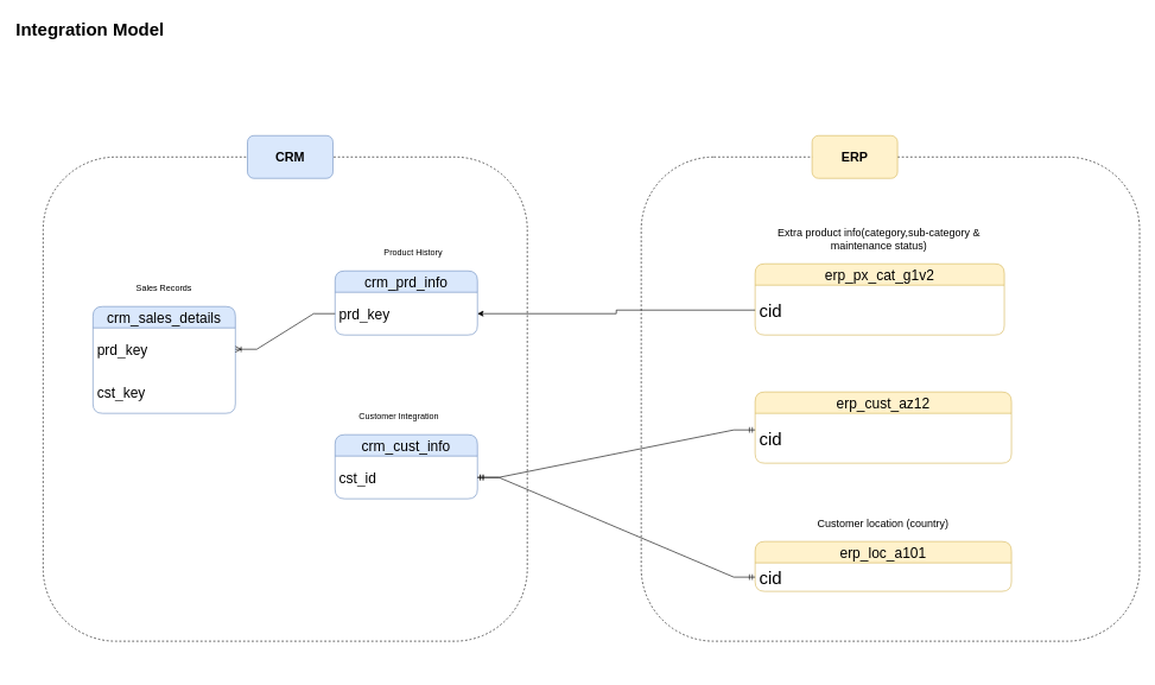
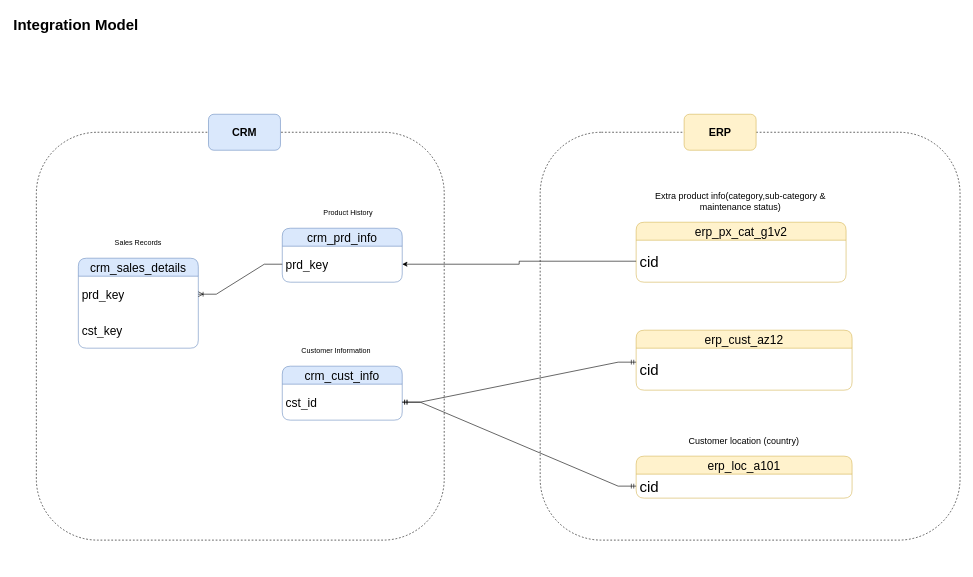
  <mxCell id="0" />
  <mxCell id="1" parent="0" />
  <mxCell id="2" value="" style="rounded=1;whiteSpace=wrap;html=1;fillColor=none;dashed=1;" parent="1" vertex="1"><mxGeometry x="60" y="220" width="680" height="680" as="geometry" /></mxCell>
  <mxCell id="3" value="" style="rounded=1;whiteSpace=wrap;html=1;fillColor=none;dashed=1;" parent="1" vertex="1"><mxGeometry x="900" y="220" width="700" height="680" as="geometry" /></mxCell>
  <mxCell id="4" value="Integration Model" style="rounded=0;whiteSpace=wrap;html=1;fontSize=25;align=left;fillColor=default;strokeColor=none;fontStyle=1" parent="1" vertex="1"><mxGeometry x="20" y="20" width="310" height="40" as="geometry" /></mxCell>
  <mxCell id="5" value="crm_prd_info" style="swimlane;fontStyle=0;childLayout=stackLayout;horizontal=1;startSize=30;horizontalStack=0;resizeParent=1;resizeParentMax=0;resizeLast=0;collapsible=1;marginBottom=0;whiteSpace=wrap;html=1;rounded=1;fillColor=#dae8fc;strokeColor=#6c8ebf;fontSize=20;" parent="1" vertex="1"><mxGeometry x="470" y="380" width="200" height="90" as="geometry" /></mxCell>
  <mxCell id="6" value="prd_key" style="text;align=left;verticalAlign=middle;spacingLeft=4;spacingRight=4;overflow=hidden;points=[[0,0.5],[1,0.5]];portConstraint=eastwest;rotatable=0;whiteSpace=wrap;html=1;fontSize=20;" parent="5" vertex="1"><mxGeometry y="30" width="200" height="60" as="geometry" /></mxCell>
  <mxCell id="7" value="Product History" style="rounded=0;whiteSpace=wrap;html=1;strokeColor=none;" parent="1" vertex="1"><mxGeometry x="500" y="340" width="160" height="30" as="geometry" /></mxCell>
  <mxCell id="8" value="crm_cust_info" style="swimlane;fontStyle=0;childLayout=stackLayout;horizontal=1;startSize=30;horizontalStack=0;resizeParent=1;resizeParentMax=0;resizeLast=0;collapsible=1;marginBottom=0;whiteSpace=wrap;html=1;rounded=1;fillColor=#dae8fc;strokeColor=#6c8ebf;fontSize=20;" parent="1" vertex="1"><mxGeometry x="470" y="610" width="200" height="90" as="geometry" /></mxCell>
  <mxCell id="9" value="cst_id" style="text;align=left;verticalAlign=middle;spacingLeft=4;spacingRight=4;overflow=hidden;points=[[0,0.5],[1,0.5]];portConstraint=eastwest;rotatable=0;whiteSpace=wrap;html=1;fontSize=20;" parent="8" vertex="1"><mxGeometry y="30" width="200" height="60" as="geometry" /></mxCell>
- <mxCell id="10" value="Customer Integration" style="rounded=0;whiteSpace=wrap;html=1;strokeColor=none;" parent="1" vertex="1"><mxGeometry x="480" y="570" width="160" height="30" as="geometry" /></mxCell>
+ <mxCell id="10" value="Customer Information" style="rounded=0;whiteSpace=wrap;html=1;strokeColor=none;" parent="1" vertex="1"><mxGeometry x="480" y="570" width="160" height="30" as="geometry" /></mxCell>
  <mxCell id="11" value="crm_sales_details" style="swimlane;fontStyle=0;childLayout=stackLayout;horizontal=1;startSize=30;horizontalStack=0;resizeParent=1;resizeParentMax=0;resizeLast=0;collapsible=1;marginBottom=0;whiteSpace=wrap;html=1;rounded=1;fillColor=#dae8fc;strokeColor=#6c8ebf;fontSize=20;" parent="1" vertex="1"><mxGeometry x="130" y="430" width="200" height="150" as="geometry" /></mxCell>
  <mxCell id="12" value="prd_key" style="text;align=left;verticalAlign=middle;spacingLeft=4;spacingRight=4;overflow=hidden;points=[[0,0.5],[1,0.5]];portConstraint=eastwest;rotatable=0;whiteSpace=wrap;html=1;fontSize=20;" parent="11" vertex="1"><mxGeometry y="30" width="200" height="60" as="geometry" /></mxCell>
  <mxCell id="13" value="cst_key" style="text;align=left;verticalAlign=middle;spacingLeft=4;spacingRight=4;overflow=hidden;points=[[0,0.5],[1,0.5]];portConstraint=eastwest;rotatable=0;whiteSpace=wrap;html=1;fontSize=20;" parent="11" vertex="1"><mxGeometry y="90" width="200" height="60" as="geometry" /></mxCell>
  <mxCell id="14" value="Sales Records" style="rounded=0;whiteSpace=wrap;html=1;strokeColor=none;" parent="1" vertex="1"><mxGeometry x="150" y="390" width="160" height="30" as="geometry" /></mxCell>
  <mxCell id="15" value="" style="edgeStyle=entityRelationEdgeStyle;fontSize=12;html=1;endArrow=ERoneToMany;rounded=0;" parent="1" source="6" target="12" edge="1"><mxGeometry width="100" height="100" relative="1" as="geometry"><mxPoint x="420" y="550" as="sourcePoint" /><mxPoint x="520" y="450" as="targetPoint" /></mxGeometry></mxCell>
  <mxCell id="16" value="erp_cust_az12" style="swimlane;fontStyle=0;childLayout=stackLayout;horizontal=1;startSize=30;horizontalStack=0;resizeParent=1;resizeParentMax=0;resizeLast=0;collapsible=1;marginBottom=0;whiteSpace=wrap;html=1;rounded=1;fillColor=#fff2cc;strokeColor=#d6b656;fontSize=20;" parent="1" vertex="1"><mxGeometry x="1060" y="550" width="360" height="100" as="geometry" /></mxCell>
  <mxCell id="17" value="cid" style="text;align=left;verticalAlign=middle;spacingLeft=4;spacingRight=4;overflow=hidden;points=[[0,0.5],[1,0.5]];portConstraint=eastwest;rotatable=0;whiteSpace=wrap;html=1;fontSize=25;" parent="16" vertex="1"><mxGeometry y="30" width="360" height="70" as="geometry" /></mxCell>
  <mxCell id="18" value="" style="edgeStyle=entityRelationEdgeStyle;fontSize=12;html=1;endArrow=ERmandOne;startArrow=ERmandOne;rounded=0;entryX=0;entryY=0.333;entryDx=0;entryDy=0;entryPerimeter=0;flowAnimation=0;" parent="1" source="9" target="17" edge="1"><mxGeometry width="100" height="100" relative="1" as="geometry"><mxPoint x="680" y="730" as="sourcePoint" /><mxPoint x="780" y="630" as="targetPoint" /><Array as="points"><mxPoint x="800" y="670" /><mxPoint x="1010" y="740" /><mxPoint x="790" y="680" /><mxPoint x="770" y="730" /><mxPoint x="740" y="720" /></Array></mxGeometry></mxCell>
  <mxCell id="19" value="erp_loc_a101" style="swimlane;fontStyle=0;childLayout=stackLayout;horizontal=1;startSize=30;horizontalStack=0;resizeParent=1;resizeParentMax=0;resizeLast=0;collapsible=1;marginBottom=0;whiteSpace=wrap;html=1;rounded=1;fillColor=#fff2cc;strokeColor=#d6b656;fontSize=20;" parent="1" vertex="1"><mxGeometry x="1060" y="760" width="360" height="70" as="geometry" /></mxCell>
  <mxCell id="20" value="cid" style="text;align=left;verticalAlign=middle;spacingLeft=4;spacingRight=4;overflow=hidden;points=[[0,0.5],[1,0.5]];portConstraint=eastwest;rotatable=0;whiteSpace=wrap;html=1;fontSize=25;" parent="19" vertex="1"><mxGeometry y="30" width="360" height="40" as="geometry" /></mxCell>
  <mxCell id="21" value="Customer location (country)" style="rounded=0;whiteSpace=wrap;html=1;strokeColor=none;fontSize=15;" parent="1" vertex="1"><mxGeometry x="1070" y="720" width="340" height="30" as="geometry" /></mxCell>
  <mxCell id="22" value="" style="edgeStyle=entityRelationEdgeStyle;fontSize=12;html=1;endArrow=ERmandOne;startArrow=ERmandOne;rounded=0;flowAnimation=0;exitX=1;exitY=0.5;exitDx=0;exitDy=0;" parent="1" source="9" target="20" edge="1"><mxGeometry width="100" height="100" relative="1" as="geometry"><mxPoint x="620" y="850" as="sourcePoint" /><mxPoint x="760" y="840" as="targetPoint" /><Array as="points"><mxPoint x="750" y="850" /><mxPoint x="670" y="940" /><mxPoint x="960" y="920" /><mxPoint x="740" y="860" /><mxPoint x="720" y="910" /><mxPoint x="690" y="900" /></Array></mxGeometry></mxCell>
  <mxCell id="23" value="erp_px_cat_g1v2" style="swimlane;fontStyle=0;childLayout=stackLayout;horizontal=1;startSize=30;horizontalStack=0;resizeParent=1;resizeParentMax=0;resizeLast=0;collapsible=1;marginBottom=0;whiteSpace=wrap;html=1;rounded=1;fillColor=#fff2cc;strokeColor=#d6b656;fontSize=20;" parent="1" vertex="1"><mxGeometry x="1060" y="370" width="350" height="100" as="geometry" /></mxCell>
  <mxCell id="24" value="cid" style="text;align=left;verticalAlign=middle;spacingLeft=4;spacingRight=4;overflow=hidden;points=[[0,0.5],[1,0.5]];portConstraint=eastwest;rotatable=0;whiteSpace=wrap;html=1;fontSize=25;" parent="23" vertex="1"><mxGeometry y="30" width="350" height="70" as="geometry" /></mxCell>
  <mxCell id="25" value="Extra product info(category,sub-category &amp;amp; maintenance status)" style="rounded=0;whiteSpace=wrap;html=1;strokeColor=none;fontSize=15;" parent="1" vertex="1"><mxGeometry x="1069" y="310" width="330" height="50" as="geometry" /></mxCell>
  <mxCell id="26" style="edgeStyle=orthogonalEdgeStyle;rounded=0;orthogonalLoop=1;jettySize=auto;html=1;" parent="1" source="24" target="6" edge="1"><mxGeometry relative="1" as="geometry" /></mxCell>
  <mxCell id="27" value="&lt;font style=&quot;font-size: 18px;&quot;&gt;&lt;b&gt;CRM&lt;/b&gt;&lt;/font&gt;" style="rounded=1;whiteSpace=wrap;html=1;fontSize=13;fillColor=#dae8fc;strokeColor=#6c8ebf;" parent="1" vertex="1"><mxGeometry x="347" y="190" width="120" height="60" as="geometry" /></mxCell>
  <mxCell id="28" value="&lt;font style=&quot;font-size: 18px;&quot;&gt;&lt;b&gt;ERP&lt;/b&gt;&lt;/font&gt;" style="rounded=1;whiteSpace=wrap;html=1;fontSize=13;fillColor=#fff2cc;strokeColor=#d6b656;" parent="1" vertex="1"><mxGeometry x="1140" y="190" width="120" height="60" as="geometry" /></mxCell>
